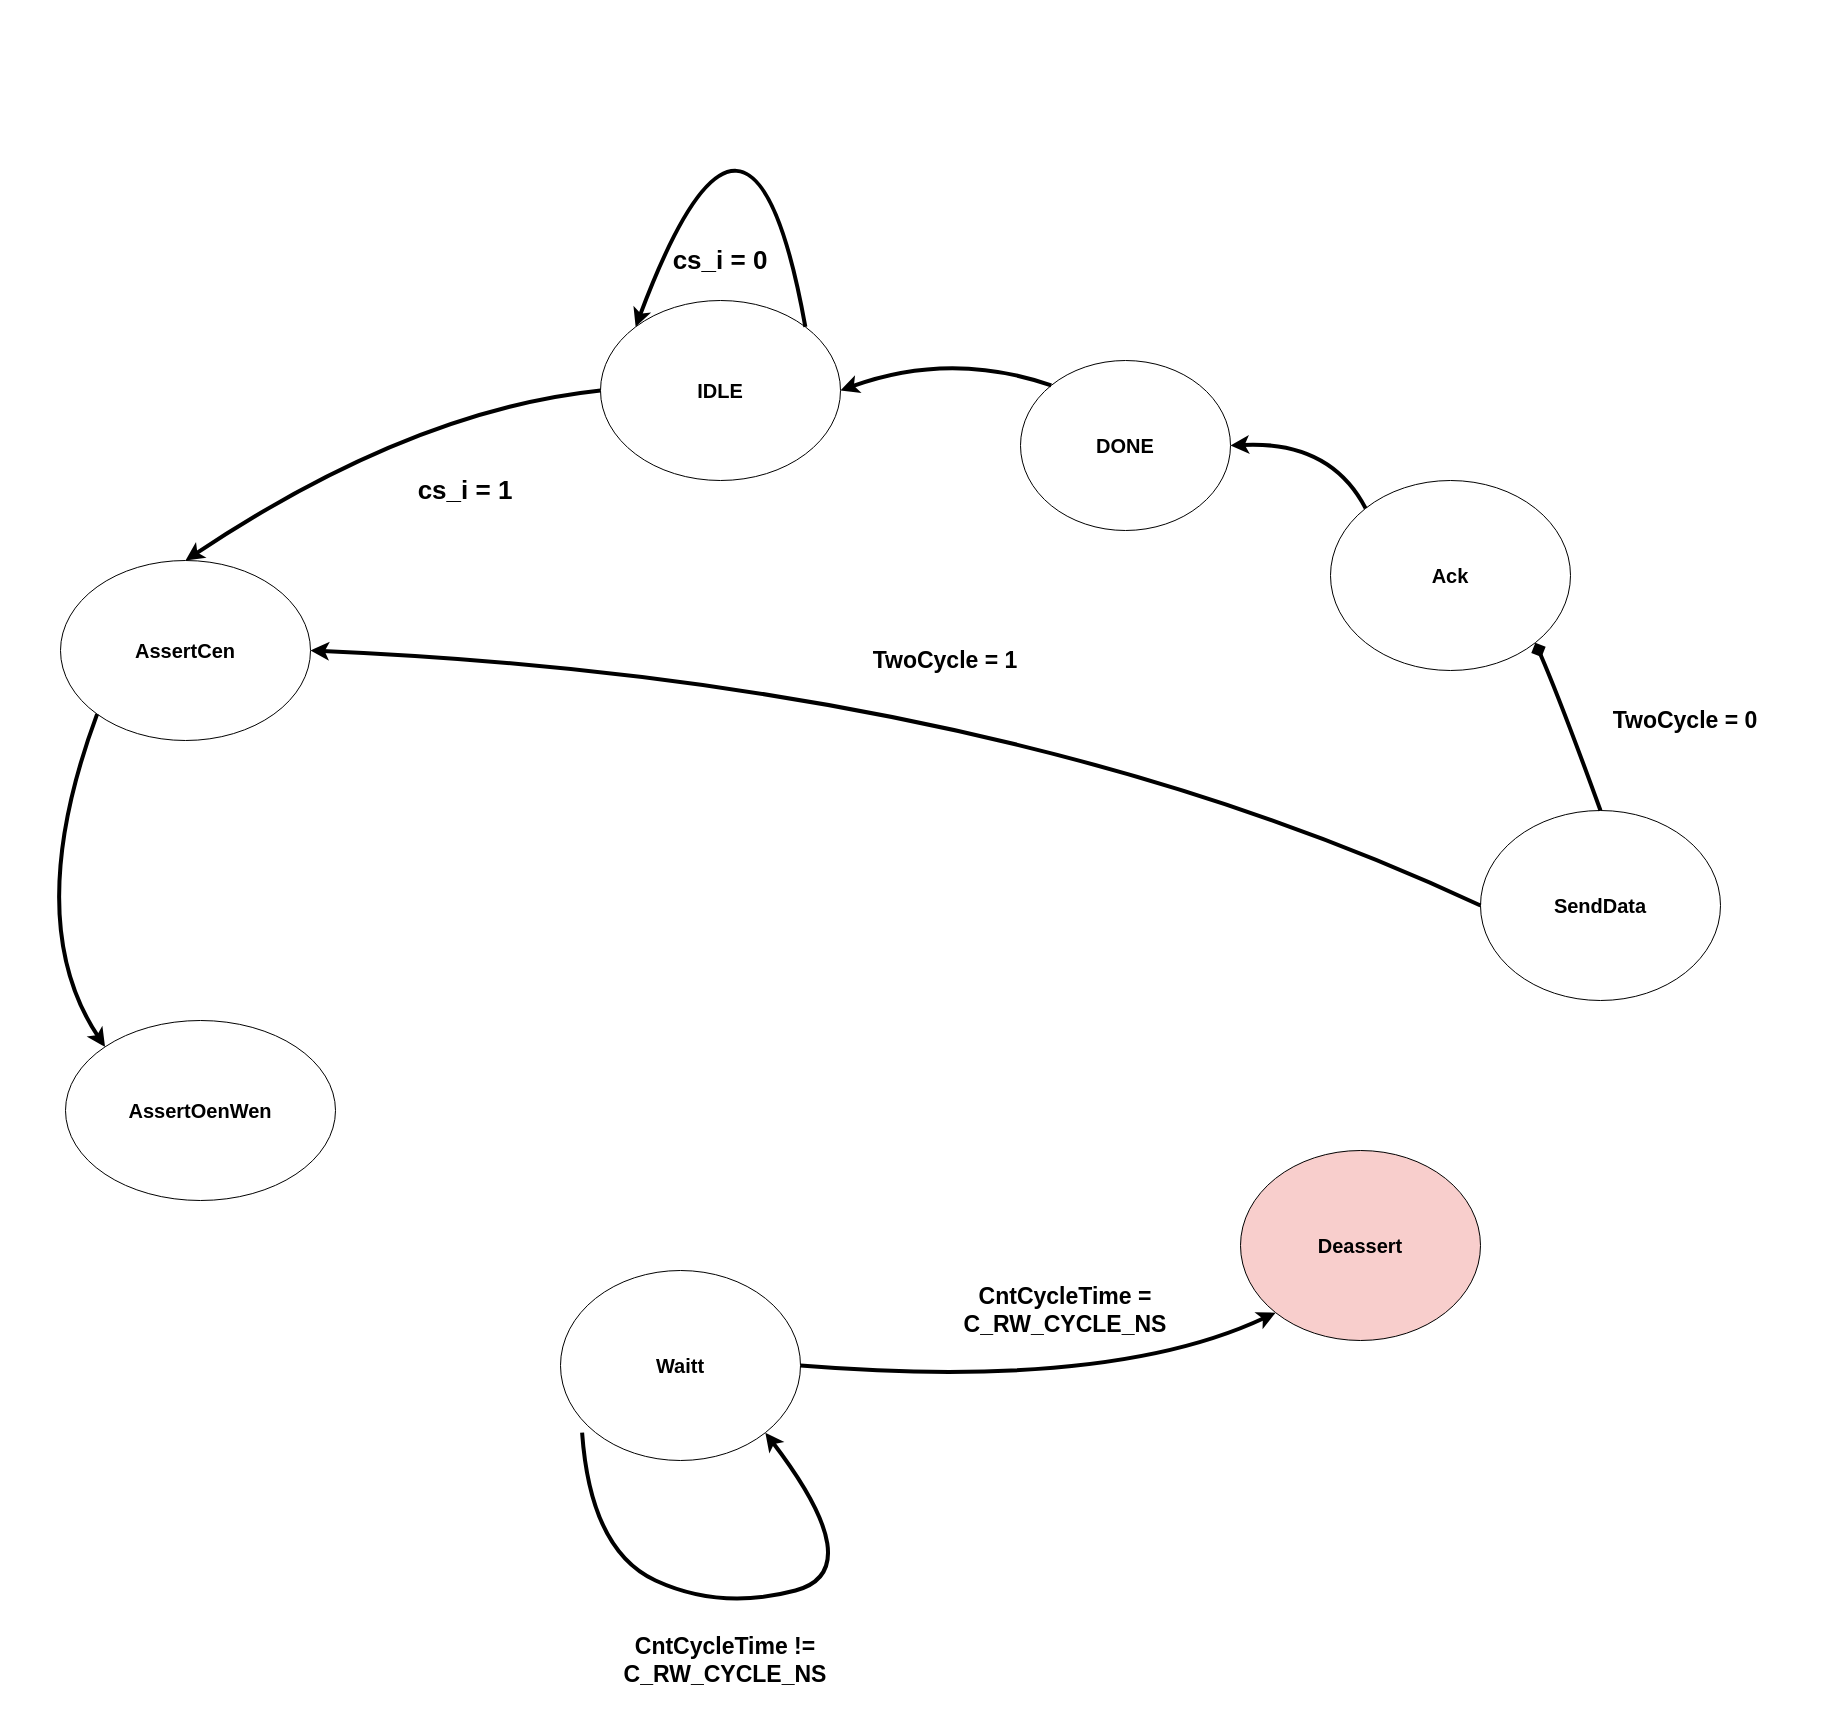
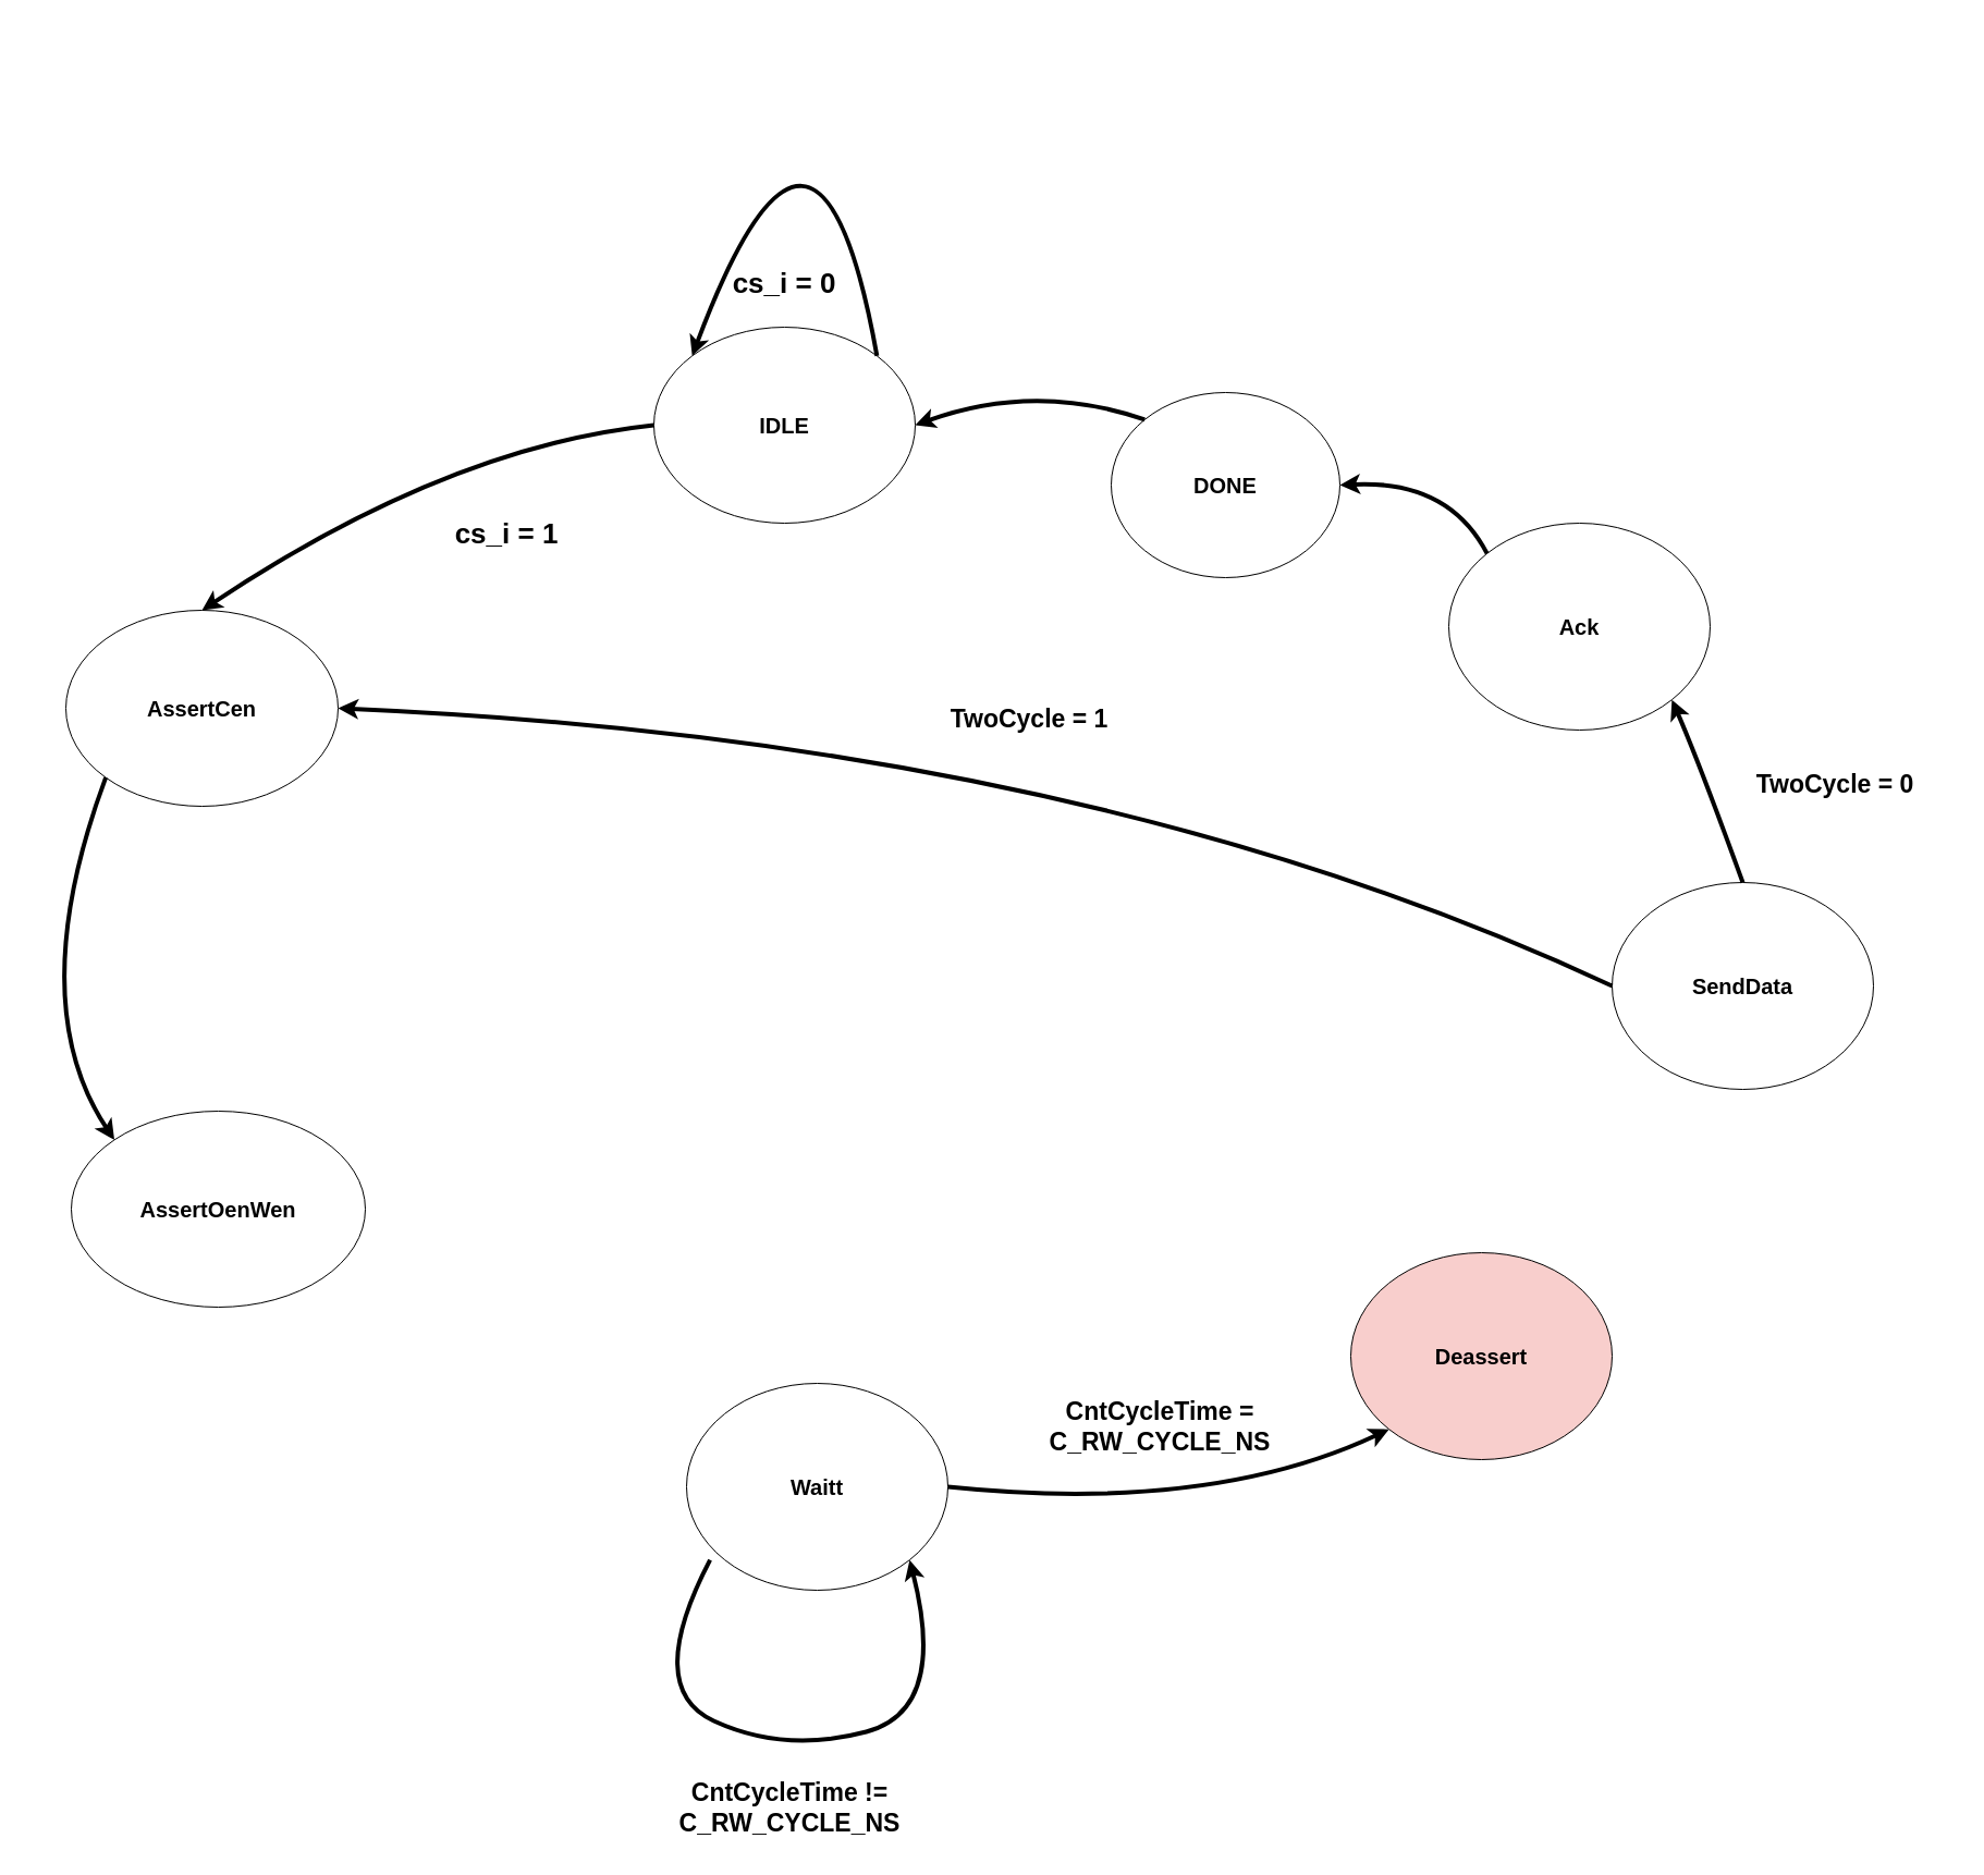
  <mxCell id="0" />
  <mxCell id="1" parent="0" />
  <mxCell id="2" value="&lt;font style=&quot;font-size: 20px;&quot;&gt;IDLE&lt;/font&gt;" style="ellipse;whiteSpace=wrap;html=1;fontStyle=1" vertex="1" parent="1"><mxGeometry x="600" width="240" height="180" as="geometry" y="300" /></mxCell>
  <mxCell id="3" value="&lt;font style=&quot;font-size: 20px;&quot;&gt;AssertCen&lt;/font&gt;" style="ellipse;whiteSpace=wrap;html=1;fontStyle=1" vertex="1" parent="1"><mxGeometry x="60" y="560" width="250" height="180" as="geometry" /></mxCell>
  <mxCell id="4" value="&lt;font style=&quot;font-size: 20px;&quot;&gt;AssertOenWen&lt;br&gt;&lt;/font&gt;" style="ellipse;whiteSpace=wrap;html=1;fontStyle=1" vertex="1" parent="1"><mxGeometry x="65" y="1020" width="270" height="180" as="geometry" /></mxCell>
- <mxCell id="5" value="&lt;font style=&quot;font-size: 20px;&quot;&gt;Waitt&lt;/font&gt;" style="ellipse;whiteSpace=wrap;html=1;fontStyle=1" vertex="1" parent="1"><mxGeometry x="560" y="1270" width="240" height="190" as="geometry" /></mxCell>
+ <mxCell id="5" value="&lt;font style=&quot;font-size: 20px;&quot;&gt;Waitt&lt;/font&gt;" style="ellipse;whiteSpace=wrap;html=1;fontStyle=1" vertex="1" parent="1"><mxGeometry x="630" y="1270" width="240" height="190" as="geometry" /></mxCell>
  <mxCell id="6" value="" style="endArrow=classic;html=1;exitX=0;exitY=0.5;exitDx=0;exitDy=0;curved=1;strokeWidth=4;entryX=0.5;entryY=0;entryDx=0;entryDy=0;fontStyle=1" edge="1" parent="1" source="2" target="3"><mxGeometry width="50" height="50" relative="1" as="geometry"><mxPoint x="786.36" y="423.891" as="sourcePoint" /><mxPoint x="440" y="540" as="targetPoint" /><Array as="points"><mxPoint x="410" y="410" /></Array></mxGeometry></mxCell>
  <mxCell id="7" value="" style="endArrow=classic;html=1;exitX=0;exitY=1;exitDx=0;exitDy=0;entryX=0;entryY=0;entryDx=0;entryDy=0;curved=1;strokeWidth=4;fontStyle=1" edge="1" parent="1" source="3" target="4"><mxGeometry width="50" height="50" relative="1" as="geometry"><mxPoint x="275" y="1010" as="sourcePoint" /><mxPoint x="360" y="1136" as="targetPoint" /><Array as="points"><mxPoint x="20" y="920" /></Array></mxGeometry></mxCell>
  <mxCell id="8" value="&lt;font style=&quot;font-size: 26px;&quot;&gt;cs_i = 1&lt;/font&gt;" style="text;html=1;strokeColor=none;fillColor=none;align=center;verticalAlign=middle;whiteSpace=wrap;rounded=0;fontStyle=1" vertex="1" parent="1"><mxGeometry x="350" y="450" width="230" height="80" as="geometry" /></mxCell>
  <mxCell id="9" value="&lt;span style=&quot;font-size: 20px;&quot;&gt;SendData&lt;/span&gt;" style="ellipse;whiteSpace=wrap;html=1;fontStyle=1" vertex="1" parent="1"><mxGeometry x="1480" y="810" width="240" height="190" as="geometry" /></mxCell>
  <mxCell id="10" value="&lt;font style=&quot;font-size: 20px;&quot;&gt;Deassert&lt;/font&gt;" style="ellipse;whiteSpace=wrap;html=1;fontStyle=1;fillColor=#f8cecc;" vertex="1" parent="1"><mxGeometry x="1240" y="1150" width="240" height="190" as="geometry" /></mxCell>
  <mxCell id="11" value="&lt;font style=&quot;font-size: 20px;&quot;&gt;Ack&lt;/font&gt;" style="ellipse;whiteSpace=wrap;html=1;fontStyle=1" vertex="1" parent="1"><mxGeometry x="1330" y="480" width="240" height="190" as="geometry" /></mxCell>
  <mxCell id="12" value="" style="endArrow=classic;html=1;exitX=1;exitY=0.5;exitDx=0;exitDy=0;curved=1;strokeWidth=4;entryX=0;entryY=1;entryDx=0;entryDy=0;fontStyle=1" edge="1" parent="1" source="5" target="10"><mxGeometry width="50" height="50" relative="1" as="geometry"><mxPoint x="1295" y="1100" as="sourcePoint" /><mxPoint x="840" y="1230" as="targetPoint" /><Array as="points"><mxPoint x="1110" y="1390" /></Array></mxGeometry></mxCell>
- <mxCell id="13" value="" style="endArrow=diamond;html=1;exitX=0.5;exitY=0;exitDx=0;exitDy=0;curved=1;strokeWidth=4;entryX=1;entryY=1;entryDx=0;entryDy=0;fontStyle=1;" edge="1" parent="1" source="9" target="11"><mxGeometry width="50" height="50" relative="1" as="geometry"><mxPoint x="1400" y="860" as="sourcePoint" /><mxPoint x="1420" y="630" as="targetPoint" /><Array as="points"><mxPoint x="1560" y="700" /></Array></mxGeometry></mxCell>
+ <mxCell id="13" value="" style="endArrow=classic;html=1;exitX=0.5;exitY=0;exitDx=0;exitDy=0;curved=1;strokeWidth=4;entryX=1;entryY=1;entryDx=0;entryDy=0;fontStyle=1" edge="1" parent="1" source="9" target="11"><mxGeometry width="50" height="50" relative="1" as="geometry"><mxPoint x="1400" y="860" as="sourcePoint" /><mxPoint x="1420" y="630" as="targetPoint" /><Array as="points"><mxPoint x="1560" y="700" /></Array></mxGeometry></mxCell>
  <mxCell id="14" value="&lt;font style=&quot;font-size: 23px;&quot;&gt;CntCycleTime = C_RW_CYCLE_NS&lt;/font&gt;" style="text;html=1;strokeColor=none;fillColor=none;align=center;verticalAlign=middle;whiteSpace=wrap;rounded=0;fontStyle=1" vertex="1" parent="1"><mxGeometry x="950" y="1270" width="230" height="80" as="geometry" /></mxCell>
  <mxCell id="15" value="" style="endArrow=classic;html=1;exitX=0.09;exitY=0.853;exitDx=0;exitDy=0;entryX=1;entryY=1;entryDx=0;entryDy=0;curved=1;strokeWidth=4;fontStyle=1;exitPerimeter=0;" edge="1" parent="1" source="5" target="5"><mxGeometry width="50" height="50" relative="1" as="geometry"><mxPoint x="270" y="1530" as="sourcePoint" /><mxPoint x="700" y="1695" as="targetPoint" /><Array as="points"><mxPoint x="590" y="1550" /><mxPoint x="720" y="1610" /><mxPoint x="870" y="1570" /></Array></mxGeometry></mxCell>
  <mxCell id="16" value="&lt;font style=&quot;font-size: 23px;&quot;&gt;CntCycleTime != C_RW_CYCLE_NS&lt;/font&gt;" style="text;html=1;strokeColor=none;fillColor=none;align=center;verticalAlign=middle;whiteSpace=wrap;rounded=0;fontStyle=1" vertex="1" parent="1"><mxGeometry x="610" y="1620" width="230" height="80" as="geometry" /></mxCell>
  <mxCell id="17" value="" style="endArrow=classic;html=1;exitX=1;exitY=0;exitDx=0;exitDy=0;curved=1;strokeWidth=4;entryX=0;entryY=0;entryDx=0;entryDy=0;fontStyle=1" edge="1" parent="1" source="2" target="2"><mxGeometry width="50" height="50" relative="1" as="geometry"><mxPoint x="1095" y="310" as="sourcePoint" /><mxPoint x="780" y="262" as="targetPoint" /><Array as="points"><mxPoint x="750" y="20" /></Array></mxGeometry></mxCell>
  <mxCell id="18" value="&lt;font style=&quot;font-size: 26px;&quot;&gt;cs_i = 0&lt;/font&gt;" style="text;html=1;strokeColor=none;fillColor=none;align=center;verticalAlign=middle;whiteSpace=wrap;rounded=0;fontStyle=1" vertex="1" parent="1"><mxGeometry x="605" y="220" width="230" height="80" as="geometry" /></mxCell>
  <mxCell id="19" value="" style="endArrow=classic;html=1;exitX=0;exitY=0.5;exitDx=0;exitDy=0;curved=1;strokeWidth=4;entryX=1;entryY=0.5;entryDx=0;entryDy=0;fontStyle=1" edge="1" parent="1" source="9" target="3"><mxGeometry width="50" height="50" relative="1" as="geometry"><mxPoint x="1395" y="918" as="sourcePoint" /><mxPoint x="1210" y="690" as="targetPoint" /><Array as="points"><mxPoint x="1000" y="680" /></Array></mxGeometry></mxCell>
  <mxCell id="20" value="&lt;font style=&quot;font-size: 23px;&quot;&gt;TwoCycle = 1&lt;/font&gt;" style="text;html=1;strokeColor=none;fillColor=none;align=center;verticalAlign=middle;whiteSpace=wrap;rounded=0;fontStyle=1" vertex="1" parent="1"><mxGeometry x="830" y="620" width="230" height="80" as="geometry" /></mxCell>
  <mxCell id="21" value="&lt;font style=&quot;font-size: 23px;&quot;&gt;TwoCycle = 0&lt;/font&gt;" style="text;html=1;strokeColor=none;fillColor=none;align=center;verticalAlign=middle;whiteSpace=wrap;rounded=0;fontStyle=1" vertex="1" parent="1"><mxGeometry x="1570" y="680" width="230" height="80" as="geometry" /></mxCell>
  <mxCell id="22" value="&lt;font style=&quot;font-size: 20px;&quot;&gt;DONE&lt;/font&gt;" style="ellipse;whiteSpace=wrap;html=1;fontStyle=1" vertex="1" parent="1"><mxGeometry x="1020" y="360" width="210" height="170" as="geometry" /></mxCell>
  <mxCell id="23" value="" style="endArrow=classic;html=1;exitX=0;exitY=0;exitDx=0;exitDy=0;curved=1;strokeWidth=4;entryX=1;entryY=0.5;entryDx=0;entryDy=0;fontStyle=1" edge="1" parent="1" source="11" target="22"><mxGeometry width="50" height="50" relative="1" as="geometry"><mxPoint x="1305" y="618" as="sourcePoint" /><mxPoint x="1240" y="450" as="targetPoint" /><Array as="points"><mxPoint x="1330" y="440" /></Array></mxGeometry></mxCell>
  <mxCell id="24" value="" style="endArrow=classic;html=1;exitX=0;exitY=0;exitDx=0;exitDy=0;curved=1;strokeWidth=4;entryX=1;entryY=0.5;entryDx=0;entryDy=0;fontStyle=1" edge="1" parent="1" source="22" target="2"><mxGeometry width="50" height="50" relative="1" as="geometry"><mxPoint x="985" y="461.5" as="sourcePoint" /><mxPoint x="860" y="368.5" as="targetPoint" /><Array as="points"><mxPoint x="950" y="350" /></Array></mxGeometry></mxCell>
